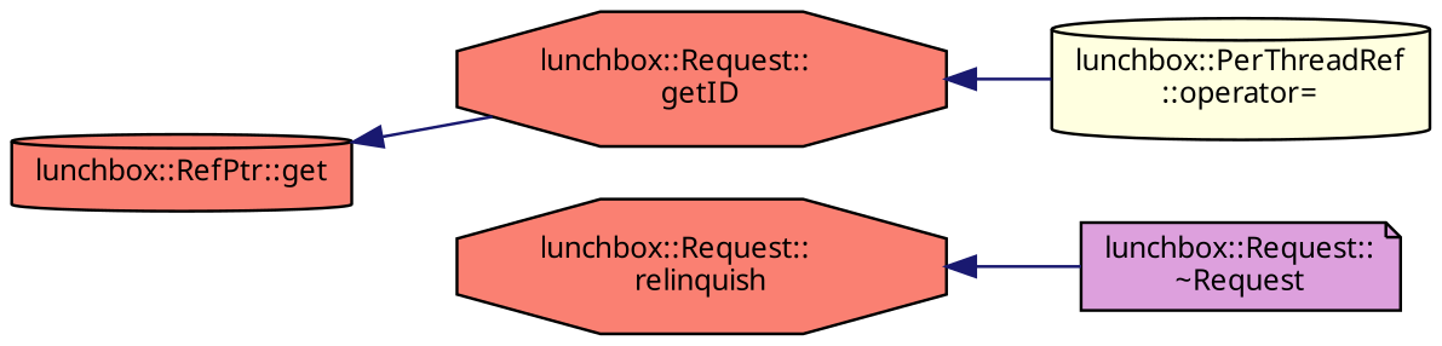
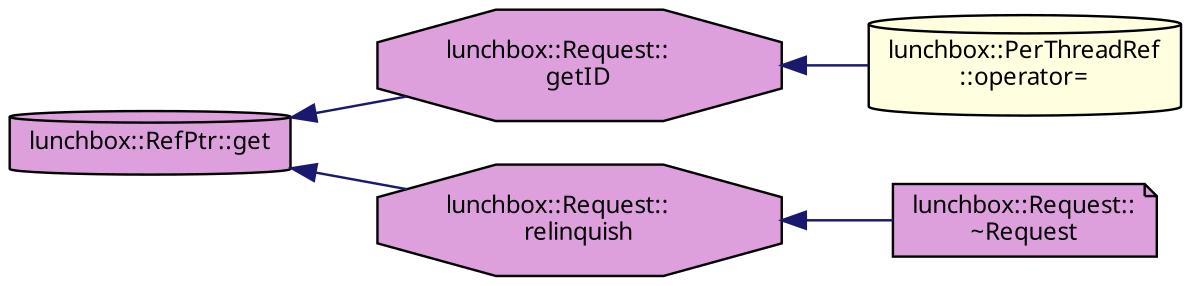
  digraph {
    rankdir=LR
    node [color=black fillcolor=plum fontname=Sans fontsize=10 shape=cylinder style=filled]
    edge [color=midnightblue dir=back fontname=Sans fontsize=10 labelfontname=Sans labelfontsize=10 style=solid]
-   n1 [fillcolor=salmon fontcolor=black height=0.2 label="lunchbox::RefPtr::get" width=0.4]
-   n2 [fillcolor=salmon height=0.2 label="lunchbox::Request::\lgetID" shape=octagon width=0.4]
-   n3 [fillcolor=salmon height=0.2 label="lunchbox::Request::\lrelinquish" shape=octagon width=0.4]
+   n1 [fontcolor=black height=0.2 label="lunchbox::RefPtr::get" width=0.4]
+   n2 [height=0.2 label="lunchbox::Request::\lgetID" shape=octagon width=0.4]
+   n3 [height=0.2 label="lunchbox::Request::\lrelinquish" shape=octagon width=0.4]
    n4 [fillcolor=lightyellow height=0.2 label="lunchbox::PerThreadRef\l::operator=" width=0.4]
    n5 [height=0.2 label="lunchbox::Request::\l~Request" shape=note width=0.4]
    n1 -> n2
+   n1 -> n3
    n2 -> n4
    n3 -> n5
  }
